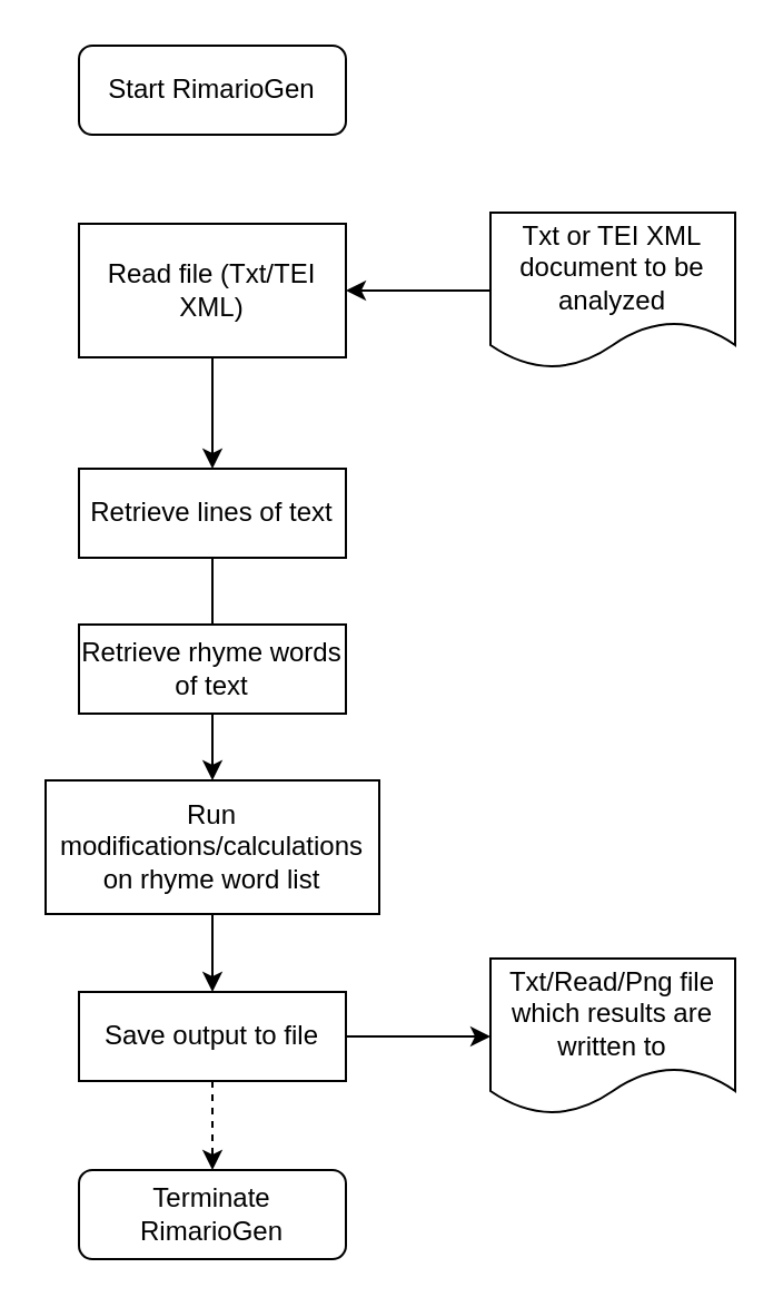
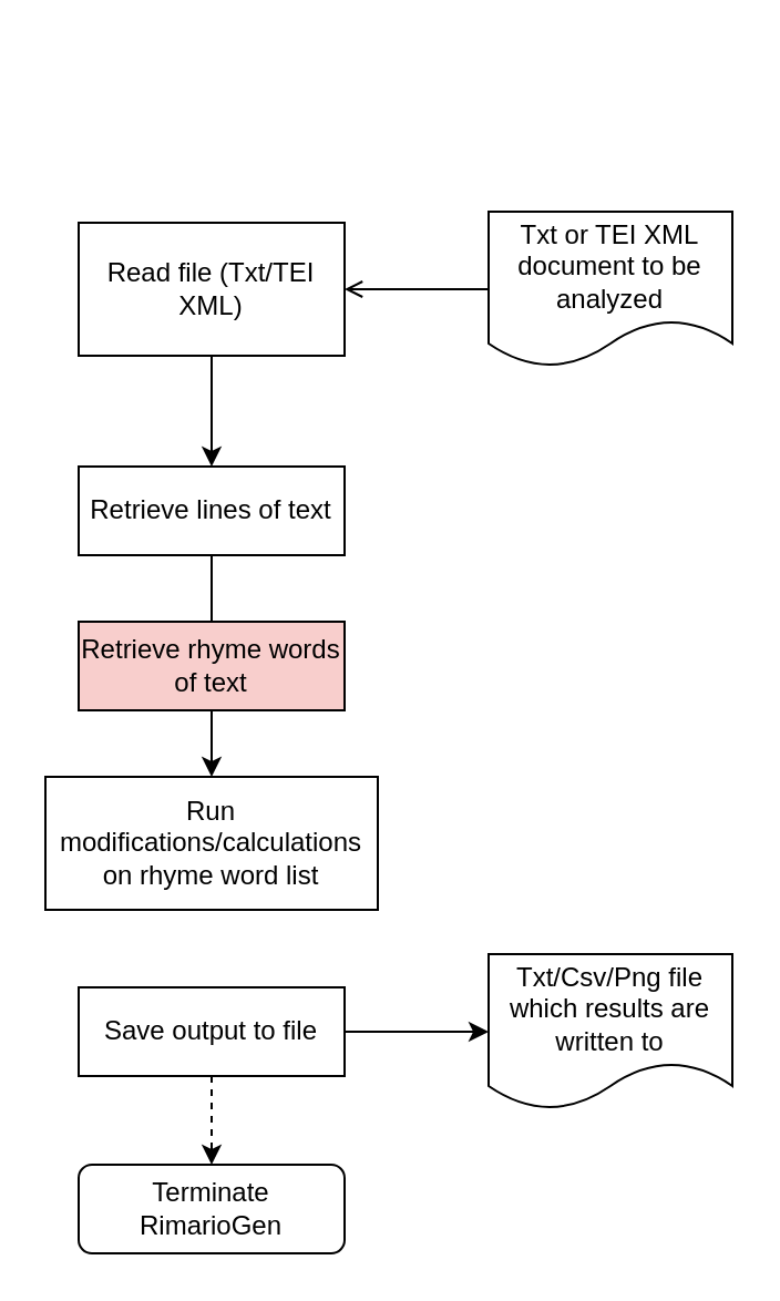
  <mxCell id="0" />
  <mxCell id="1" parent="0" />
- <mxCell id="2" value="Start RimarioGen" style="rounded=1&#10;;whiteSpace=wrap;html=1;fontSize=12;glass=0;strokeWidth=1;shadow=0;" parent="1" vertex="1"><mxGeometry x="35" y="20" width="120" height="40" as="geometry" /></mxCell>
  <mxCell id="3" value="Run modifications/calculations on rhyme word list" style="rounded=0;whiteSpace=wrap;html=1;fontSize=12;glass=0;strokeWidth=1;shadow=0;" parent="1" vertex="1"><mxGeometry x="20" y="350" width="150" height="60" as="geometry" /></mxCell>
  <mxCell id="4" value="Retrieve lines of text" style="rounded=0;whiteSpace=wrap;html=1;fontSize=12;glass=0;strokeWidth=1;shadow=0;" parent="1" vertex="1"><mxGeometry x="35" y="210" width="120" height="40" as="geometry" /></mxCell>
  <mxCell id="5" value="Read file (Txt/TEI XML)" style="rounded=0;whiteSpace=wrap;html=1;" vertex="1" parent="1"><mxGeometry x="35" y="100" width="120" height="60" as="geometry" /></mxCell>
- <mxCell id="6" value="Retrieve rhyme words of text" style="rounded=0;whiteSpace=wrap;html=1;fontSize=12;glass=0;strokeWidth=1;shadow=0;" vertex="1" parent="1"><mxGeometry x="35" y="280" width="120" height="40" as="geometry" /></mxCell>
+ <mxCell id="6" value="Retrieve rhyme words of text" style="rounded=0;whiteSpace=wrap;html=1;fontSize=12;glass=0;strokeWidth=1;shadow=0;fillColor=#f8cecc;" vertex="1" parent="1"><mxGeometry x="35" y="280" width="120" height="40" as="geometry" /></mxCell>
  <mxCell id="7" value="Save output to file" style="rounded=0;whiteSpace=wrap;html=1;fontSize=12;glass=0;strokeWidth=1;shadow=0;" vertex="1" parent="1"><mxGeometry x="35" y="445" width="120" height="40" as="geometry" /></mxCell>
  <mxCell id="8" value="Txt or TEI XML document to be analyzed" style="shape=document;whiteSpace=wrap;html=1;boundedLbl=1;" vertex="1" parent="1"><mxGeometry x="220" y="95" width="110" height="70" as="geometry" /></mxCell>
- <mxCell id="9" value="Txt/Read/Png file which results are written to" style="shape=document;whiteSpace=wrap;html=1;boundedLbl=1;" vertex="1" parent="1"><mxGeometry x="220" y="430" width="110" height="70" as="geometry" /></mxCell>
+ <mxCell id="9" value="Txt/Csv/Png file which results are written to" style="shape=document;whiteSpace=wrap;html=1;boundedLbl=1;" vertex="1" parent="1"><mxGeometry x="220" y="430" width="110" height="70" as="geometry" /></mxCell>
  <mxCell id="10" value="Terminate RimarioGen" style="rounded=1&#10;;whiteSpace=wrap;html=1;fontSize=12;glass=0;strokeWidth=1;shadow=0;" vertex="1" parent="1"><mxGeometry x="35" y="525" width="120" height="40" as="geometry" /></mxCell>
  <mxCell id="11" value="" style="endArrow=classic;html=1;rounded=0;exitX=0.5;exitY=1;exitDx=0;exitDy=0;entryX=0.5;entryY=0;entryDx=0;entryDy=0;" edge="1" parent="1" source="5" target="4"><mxGeometry width="50" height="50" relative="1" as="geometry"><mxPoint x="105" y="70" as="sourcePoint" /><mxPoint x="105" y="110" as="targetPoint" /><Array as="points" /></mxGeometry></mxCell>
  <mxCell id="12" value="" style="endArrow=none;html=1;rounded=0;exitX=0.5;exitY=1;exitDx=0;exitDy=0;" edge="1" parent="1" source="4" target="6"><mxGeometry width="50" height="50" relative="1" as="geometry"><mxPoint x="115" y="80" as="sourcePoint" /><mxPoint x="115" y="120" as="targetPoint" /></mxGeometry></mxCell>
  <mxCell id="13" value="" style="endArrow=classic;html=1;rounded=0;exitX=0.5;exitY=1;exitDx=0;exitDy=0;entryX=0.5;entryY=0;entryDx=0;entryDy=0;" edge="1" parent="1" source="6" target="3"><mxGeometry width="50" height="50" relative="1" as="geometry"><mxPoint x="125" y="90" as="sourcePoint" /><mxPoint x="125" y="130" as="targetPoint" /></mxGeometry></mxCell>
- <mxCell id="14" value="" style="endArrow=classic;html=1;rounded=0;exitX=0.5;exitY=1;exitDx=0;exitDy=0;entryX=0.5;entryY=0;entryDx=0;entryDy=0;" edge="1" parent="1" source="3" target="7"><mxGeometry width="50" height="50" relative="1" as="geometry"><mxPoint x="135" y="100" as="sourcePoint" /><mxPoint x="135" y="140" as="targetPoint" /></mxGeometry></mxCell>
  <mxCell id="15" value="" style="endArrow=classic;html=1;rounded=0;exitX=0.5;exitY=1;exitDx=0;exitDy=0;entryX=0.5;entryY=0;entryDx=0;entryDy=0;dashed=1;" edge="1" parent="1" source="7" target="10"><mxGeometry width="50" height="50" relative="1" as="geometry"><mxPoint x="145" y="110" as="sourcePoint" /><mxPoint x="145" y="150" as="targetPoint" /></mxGeometry></mxCell>
  <mxCell id="16" value="" style="endArrow=classic;html=1;rounded=0;exitX=1;exitY=0.5;exitDx=0;exitDy=0;entryX=0;entryY=0.5;entryDx=0;entryDy=0;" edge="1" parent="1" source="7" target="9"><mxGeometry width="50" height="50" relative="1" as="geometry"><mxPoint x="155" y="120" as="sourcePoint" /><mxPoint x="155" y="160" as="targetPoint" /></mxGeometry></mxCell>
- <mxCell id="17" value="" style="endArrow=classic;html=1;rounded=0;exitX=0;exitY=0.5;exitDx=0;exitDy=0;entryX=1;entryY=0.5;entryDx=0;entryDy=0;" edge="1" parent="1" source="8" target="5"><mxGeometry width="50" height="50" relative="1" as="geometry"><mxPoint x="165" y="130" as="sourcePoint" /><mxPoint x="165" y="170" as="targetPoint" /></mxGeometry></mxCell>
+ <mxCell id="17" value="" style="endArrow=open;html=1;rounded=0;exitX=0;exitY=0.5;exitDx=0;exitDy=0;entryX=1;entryY=0.5;entryDx=0;entryDy=0;" edge="1" parent="1" source="8" target="5"><mxGeometry width="50" height="50" relative="1" as="geometry"><mxPoint x="165" y="130" as="sourcePoint" /><mxPoint x="165" y="170" as="targetPoint" /></mxGeometry></mxCell>
